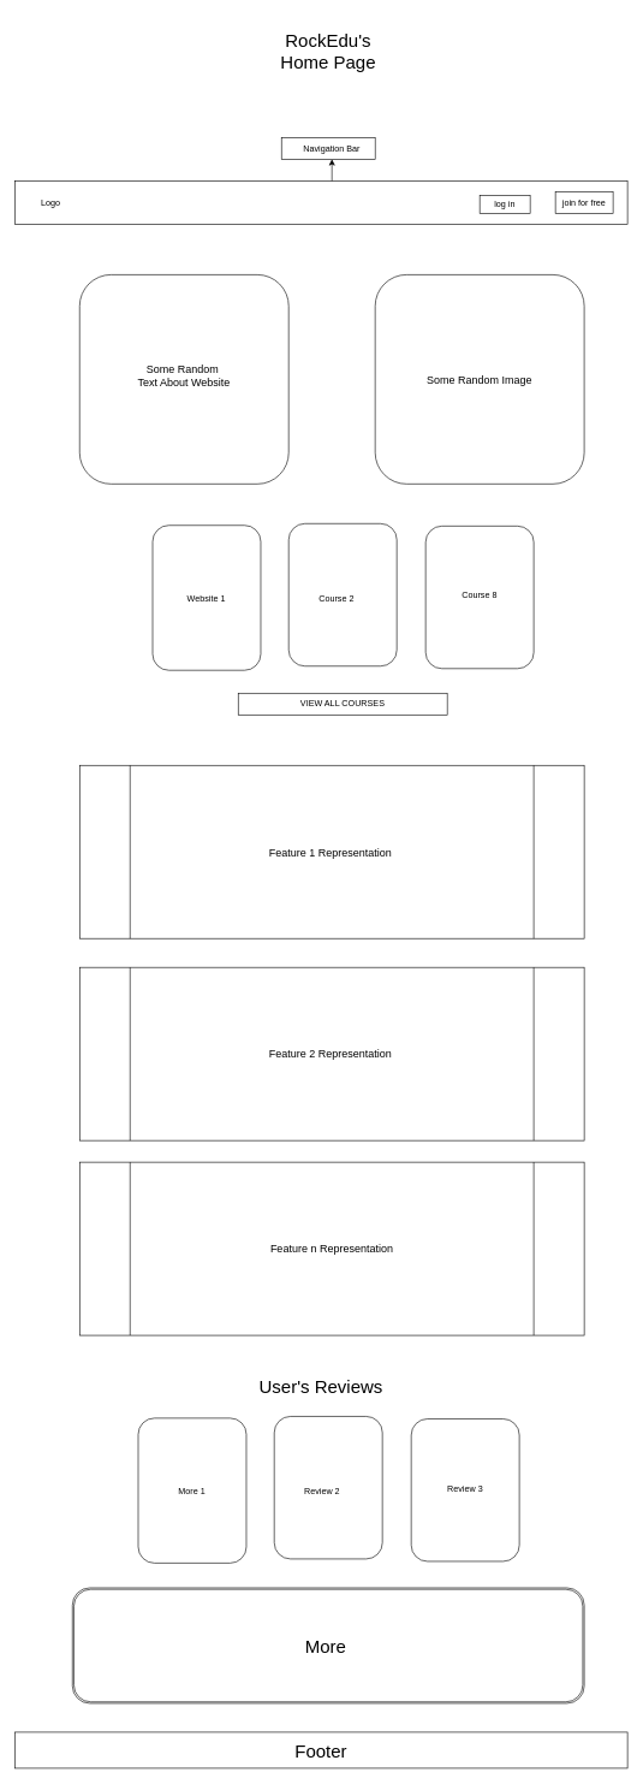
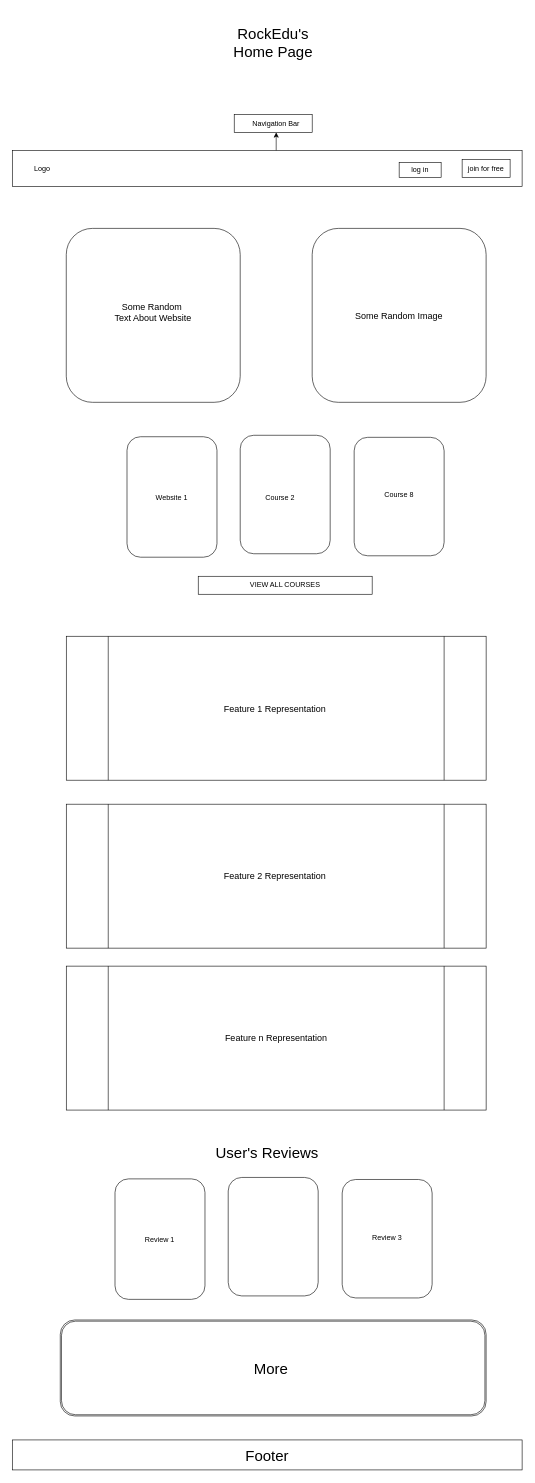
  <mxCell id="0" />
  <mxCell id="1" parent="0" />
  <mxCell id="2" value="" style="rounded=0;whiteSpace=wrap;html=1;" vertex="1" parent="1"><mxGeometry x="390" y="190" width="130" height="30" as="geometry" /></mxCell>
  <mxCell id="3" value="Navigation Bar" style="text;html=1;strokeColor=none;fillColor=none;align=center;verticalAlign=middle;whiteSpace=wrap;rounded=0;" parent="1" vertex="1"><mxGeometry x="280" y="155" width="360" height="100" as="geometry" /></mxCell>
  <mxCell id="4" value="" style="rounded=0;whiteSpace=wrap;html=1;" parent="1" vertex="1"><mxGeometry width="850" height="60" as="geometry" x="20" y="250" /></mxCell>
  <mxCell id="5" value="Logo" style="text;html=1;strokeColor=none;fillColor=none;align=center;verticalAlign=middle;whiteSpace=wrap;rounded=0;" parent="1" vertex="1"><mxGeometry x="40" y="265" width="60" height="30" as="geometry" /></mxCell>
  <mxCell id="6" value="join for free" style="rounded=0;whiteSpace=wrap;html=1;" parent="1" vertex="1"><mxGeometry x="770" y="265" width="80" height="30" as="geometry" /></mxCell>
  <mxCell id="7" value="log in" style="rounded=0;whiteSpace=wrap;html=1;" parent="1" vertex="1"><mxGeometry x="665" y="270" width="70" height="25" as="geometry" /></mxCell>
  <mxCell id="8" value="VIEW ALL COURSES" style="rounded=0;whiteSpace=wrap;html=1;" parent="1" vertex="1"><mxGeometry x="330" y="960" width="290" height="30" as="geometry" /></mxCell>
  <mxCell id="9" value="" style="endArrow=classic;html=1;" edge="1" parent="1"><mxGeometry width="50" height="50" relative="1" as="geometry"><mxPoint x="460" as="sourcePoint" y="250" /><mxPoint x="460" y="220" as="targetPoint" /></mxGeometry></mxCell>
  <mxCell id="10" value="&lt;br&gt;RockEdu's&lt;br&gt;Home Page&lt;br&gt;" style="text;html=1;strokeColor=none;fillColor=none;align=center;verticalAlign=middle;whiteSpace=wrap;rounded=0;fontSize=25;" vertex="1" parent="1"><mxGeometry x="335" y="20" width="240" height="70" as="geometry" /></mxCell>
  <mxCell id="11" value="" style="rounded=1;whiteSpace=wrap;html=1;fontSize=15;" vertex="1" parent="1"><mxGeometry x="520" y="380" width="290" height="290" as="geometry" /></mxCell>
  <mxCell id="12" value="Some Random Image" style="text;html=1;strokeColor=none;fillColor=none;align=center;verticalAlign=middle;whiteSpace=wrap;rounded=0;fontSize=15;" vertex="1" parent="1"><mxGeometry x="580" y="470" width="170" height="110" as="geometry" /></mxCell>
  <mxCell id="13" value="" style="group" vertex="1" connectable="0" parent="1"><mxGeometry x="110" y="380" width="290" height="290" as="geometry" /></mxCell>
  <mxCell id="14" value="" style="rounded=1;whiteSpace=wrap;html=1;fontSize=15;" vertex="1" parent="13"><mxGeometry width="290" height="290" as="geometry" /></mxCell>
  <mxCell id="15" value="Some Random&amp;nbsp;&lt;br&gt;Text About Website&lt;br&gt;" style="text;html=1;strokeColor=none;fillColor=none;align=center;verticalAlign=middle;whiteSpace=wrap;rounded=0;fontSize=15;" vertex="1" parent="13"><mxGeometry x="70" y="70" width="150" height="140" as="geometry" /></mxCell>
  <mxCell id="16" value="Feature 1 Representation&amp;nbsp;" style="shape=process;whiteSpace=wrap;html=1;backgroundOutline=1;fontSize=15;" vertex="1" parent="1"><mxGeometry x="110" y="1060" width="700" height="240" as="geometry" /></mxCell>
  <mxCell id="17" value="Feature 2 Representation&amp;nbsp;" style="shape=process;whiteSpace=wrap;html=1;backgroundOutline=1;fontSize=15;" vertex="1" parent="1"><mxGeometry x="110" y="1340" width="700" height="240" as="geometry" /></mxCell>
  <mxCell id="18" value="Feature n Representation" style="shape=process;whiteSpace=wrap;html=1;backgroundOutline=1;fontSize=15;" vertex="1" parent="1"><mxGeometry x="110" y="1610" width="700" height="240" as="geometry" /></mxCell>
  <mxCell id="19" value="User's Reviews" style="text;html=1;strokeColor=none;fillColor=none;align=center;verticalAlign=middle;whiteSpace=wrap;rounded=0;fontSize=25;" vertex="1" parent="1"><mxGeometry x="280" y="1900" width="330" height="40" as="geometry" /></mxCell>
  <mxCell id="20" value="" style="group" vertex="1" connectable="0" parent="1"><mxGeometry x="190" y="732.6" width="550" height="195.63" as="geometry" /></mxCell>
  <mxCell id="21" value="" style="group" vertex="1" connectable="0" parent="20"><mxGeometry width="171.25" height="195.63" as="geometry" /></mxCell>
  <mxCell id="22" value="" style="group" vertex="1" connectable="0" parent="21"><mxGeometry x="21.25" y="4.749" width="150" height="190.881" as="geometry" /></mxCell>
  <mxCell id="23" value="" style="rounded=1;whiteSpace=wrap;html=1;" parent="22" vertex="1"><mxGeometry y="-10" width="150" height="200.88" as="geometry" /></mxCell>
  <mxCell id="24" value="Website 1" style="text;html=1;strokeColor=none;fillColor=none;align=center;verticalAlign=middle;whiteSpace=wrap;rounded=0;" vertex="1" parent="22"><mxGeometry x="31.609" y="44.913" width="85.531" height="92.633" as="geometry" /></mxCell>
  <mxCell id="25" value="" style="group" vertex="1" connectable="0" parent="20"><mxGeometry x="210" y="2.36" width="340" height="190.902" as="geometry" /></mxCell>
  <mxCell id="26" value="" style="rounded=1;whiteSpace=wrap;html=1;" parent="25" vertex="1"><mxGeometry y="-10" width="150" height="197.5" as="geometry" /></mxCell>
  <mxCell id="27" value="Course 2" style="text;html=1;strokeColor=none;fillColor=none;align=center;verticalAlign=middle;whiteSpace=wrap;rounded=0;" vertex="1" parent="25"><mxGeometry x="26.25" y="48.254" width="80.5" height="90.993" as="geometry" /></mxCell>
  <mxCell id="28" value="" style="group" vertex="1" connectable="0" parent="25"><mxGeometry x="180" y="3.402" width="160" height="187.5" as="geometry" /></mxCell>
  <mxCell id="29" value="" style="rounded=1;whiteSpace=wrap;html=1;" parent="28" vertex="1"><mxGeometry x="10" y="-10" width="150" height="197.5" as="geometry" /></mxCell>
  <mxCell id="30" value="Course 8" style="text;html=1;strokeColor=none;fillColor=none;align=center;verticalAlign=middle;whiteSpace=wrap;rounded=0;" vertex="1" parent="28"><mxGeometry x="49.065" y="44.158" width="71.875" height="85.718" as="geometry" /></mxCell>
  <mxCell id="31" value="" style="group" vertex="1" connectable="0" parent="1"><mxGeometry x="170" y="1970" width="550" height="195.63" as="geometry" /></mxCell>
  <mxCell id="32" value="" style="group" vertex="1" connectable="0" parent="31"><mxGeometry width="171.25" height="195.63" as="geometry" /></mxCell>
  <mxCell id="33" value="" style="group" vertex="1" connectable="0" parent="32"><mxGeometry x="21.25" y="4.749" width="150" height="190.881" as="geometry" /></mxCell>
  <mxCell id="34" value="" style="rounded=1;whiteSpace=wrap;html=1;" vertex="1" parent="33"><mxGeometry y="-10" width="150" height="200.88" as="geometry" /></mxCell>
- <mxCell id="35" value="More 1" style="text;html=1;strokeColor=none;fillColor=none;align=center;verticalAlign=middle;whiteSpace=wrap;rounded=0;" vertex="1" parent="33"><mxGeometry x="31.609" y="44.913" width="85.531" height="92.633" as="geometry" /></mxCell>
+ <mxCell id="35" value="Review 1" style="text;html=1;strokeColor=none;fillColor=none;align=center;verticalAlign=middle;whiteSpace=wrap;rounded=0;" vertex="1" parent="33"><mxGeometry x="31.609" y="44.913" width="85.531" height="92.633" as="geometry" /></mxCell>
  <mxCell id="36" value="" style="group" vertex="1" connectable="0" parent="31"><mxGeometry x="210" y="2.36" width="340" height="190.902" as="geometry" /></mxCell>
  <mxCell id="37" value="" style="rounded=1;whiteSpace=wrap;html=1;" vertex="1" parent="36"><mxGeometry y="-10" width="150" height="197.5" as="geometry" /></mxCell>
- <mxCell id="38" value="Review 2" style="text;html=1;strokeColor=none;fillColor=none;align=center;verticalAlign=middle;whiteSpace=wrap;rounded=0;" vertex="1" parent="36"><mxGeometry x="26.25" y="48.254" width="80.5" height="90.993" as="geometry" /></mxCell>
  <mxCell id="39" value="" style="group" vertex="1" connectable="0" parent="36"><mxGeometry x="180" y="3.402" width="160" height="187.5" as="geometry" /></mxCell>
  <mxCell id="40" value="" style="rounded=1;whiteSpace=wrap;html=1;" vertex="1" parent="39"><mxGeometry x="10" y="-10" width="150" height="197.5" as="geometry" /></mxCell>
  <mxCell id="41" value="Review 3" style="text;html=1;strokeColor=none;fillColor=none;align=center;verticalAlign=middle;whiteSpace=wrap;rounded=0;" vertex="1" parent="39"><mxGeometry x="49.065" y="44.158" width="71.875" height="85.718" as="geometry" /></mxCell>
  <mxCell id="42" value="Footer" style="rounded=0;whiteSpace=wrap;html=1;fontSize=25;" vertex="1" parent="1"><mxGeometry y="2400" width="850" height="50" as="geometry" x="20" /></mxCell>
  <mxCell id="43" value="More&amp;nbsp;" style="shape=ext;double=1;rounded=1;whiteSpace=wrap;html=1;fontSize=25;" vertex="1" parent="1"><mxGeometry x="100" y="2200" width="710" height="160" as="geometry" /></mxCell>
